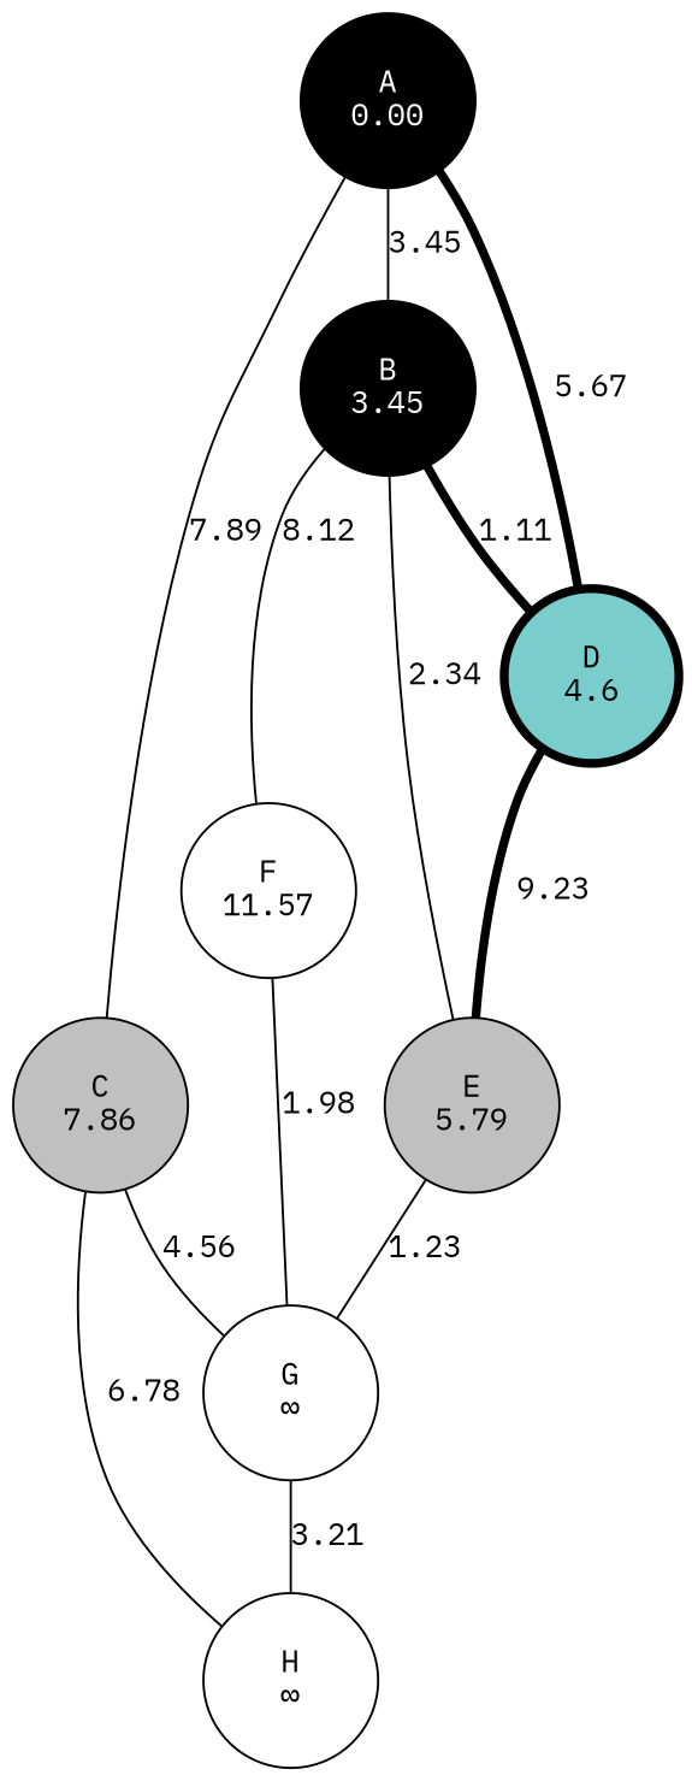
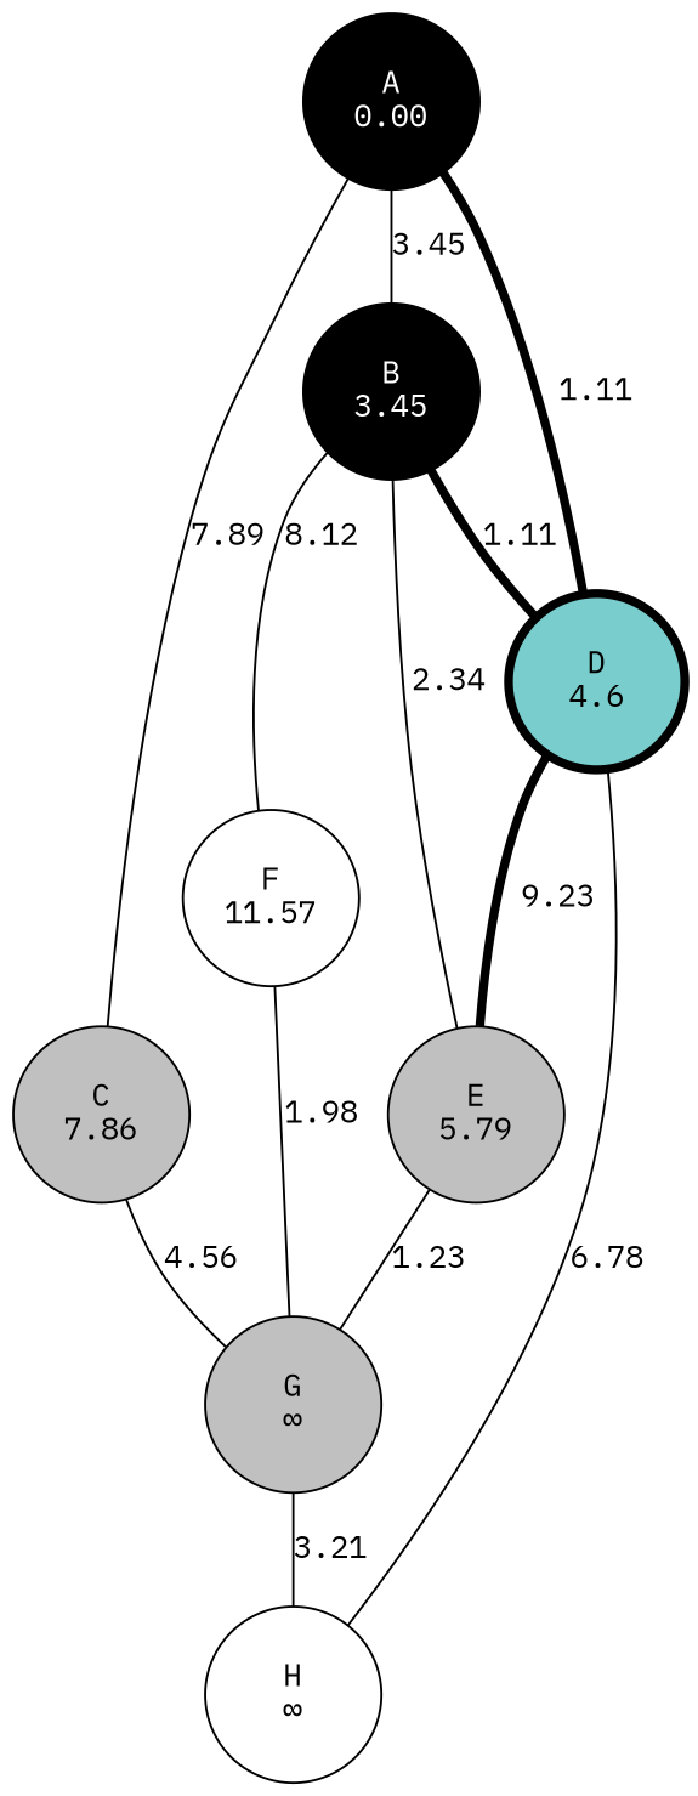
  strict graph {
    fontname="IBM Plex Mono"
    node [distance=None fillcolor=white fontname="IBM Plex Mono" style=filled]
    edge [fontname="IBM Plex Mono"]
    n1 [distance=0.00 fillcolor=black fontcolor=white height=1.1 label="A\n0.00" width=1.1]
    n2 [distance=3.45 fillcolor=black fontcolor=white height=1.1 label="B\n3.45" width=1.1]
    n3 [distance=7.89 fillcolor=gray height=1.1 label="C\n7.86" width=1.1]
    n4 [distance=4.6 fillcolor=darkslategray3 height=1.1 label="D\n4.6" penwidth=4 width=1.1]
    n5 [distance=5.79 fillcolor=gray height=1.1 label="E\n5.79" width=1.1]
    n6 [distance=11.57 height=1.1 label="F\n11.57" width=1.1]
-   n7 [height=1.1 label="G\n∞" width=1.1]
+   n7 [fillcolor=gray height=1.1 label="G\n∞" width=1.1]
    n8 [height=1.1 label="H\n∞" width=1.1]
    n1 -- n2 [label=3.45]
    n1 -- n3 [label=7.89]
-   n1 -- n4 [label=5.67 penwidth=4]
+   n1 -- n4 [label=1.11 penwidth=4]
    n2 -- n4 [label=1.11 penwidth=4]
    n2 -- n5 [label=2.34]
    n2 -- n6 [label=8.12]
    n3 -- n7 [label=4.56]
-   n3 -- n8 [label=6.78]
+   n4 -- n8 [label=6.78]
    n4 -- n5 [label=9.23 penwidth=4]
    n5 -- n7 [label=1.23]
    n6 -- n7 [label=1.98]
    n7 -- n8 [label=3.21]
  }
